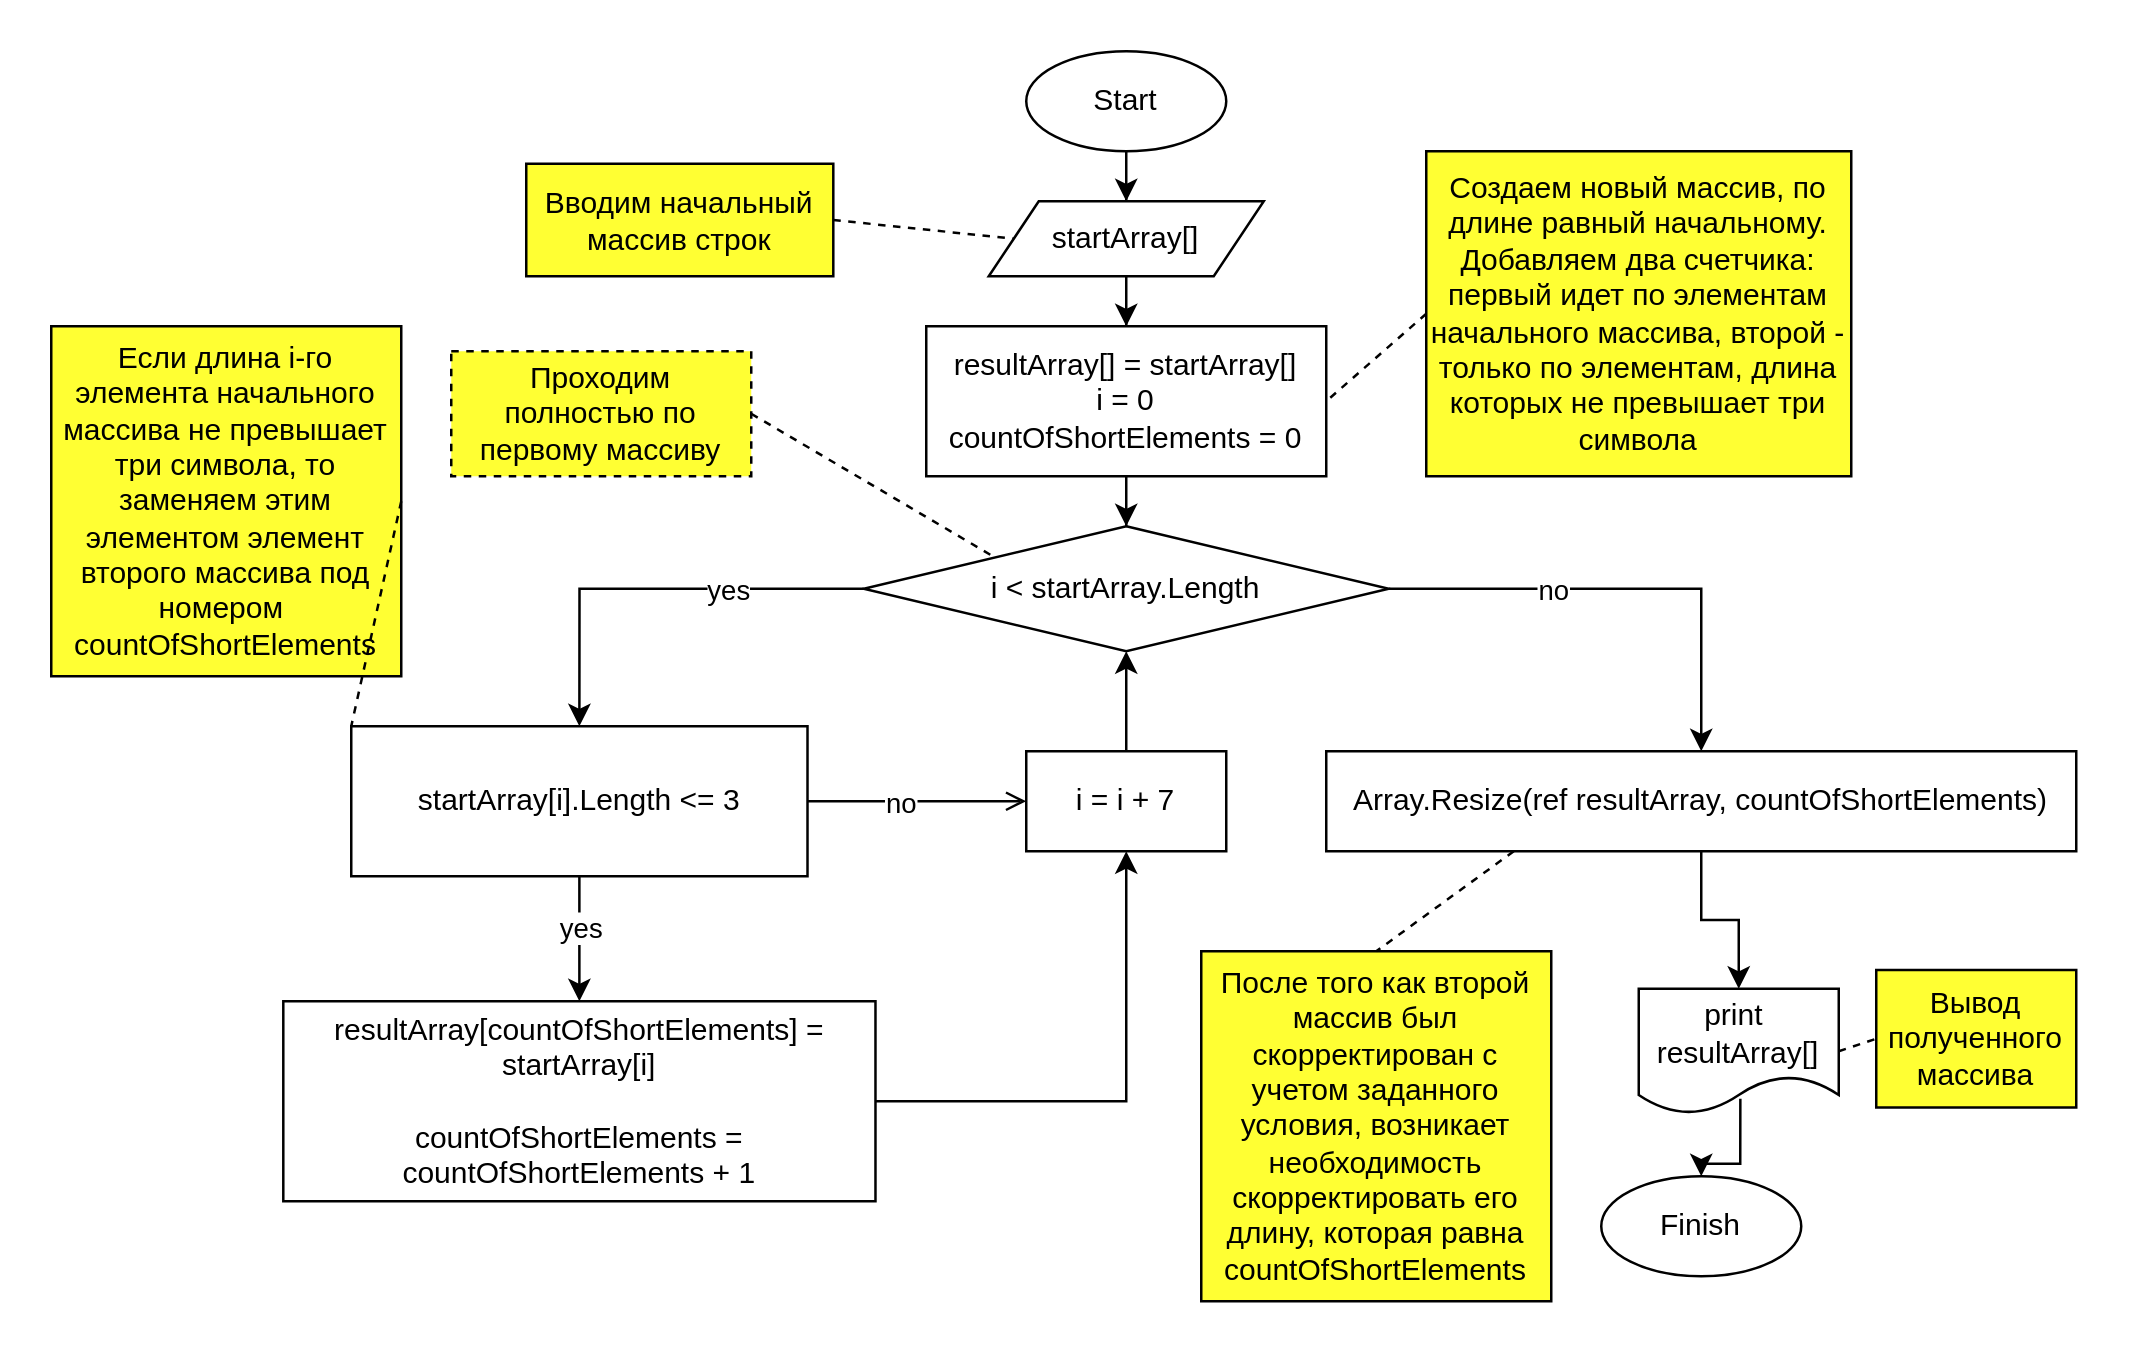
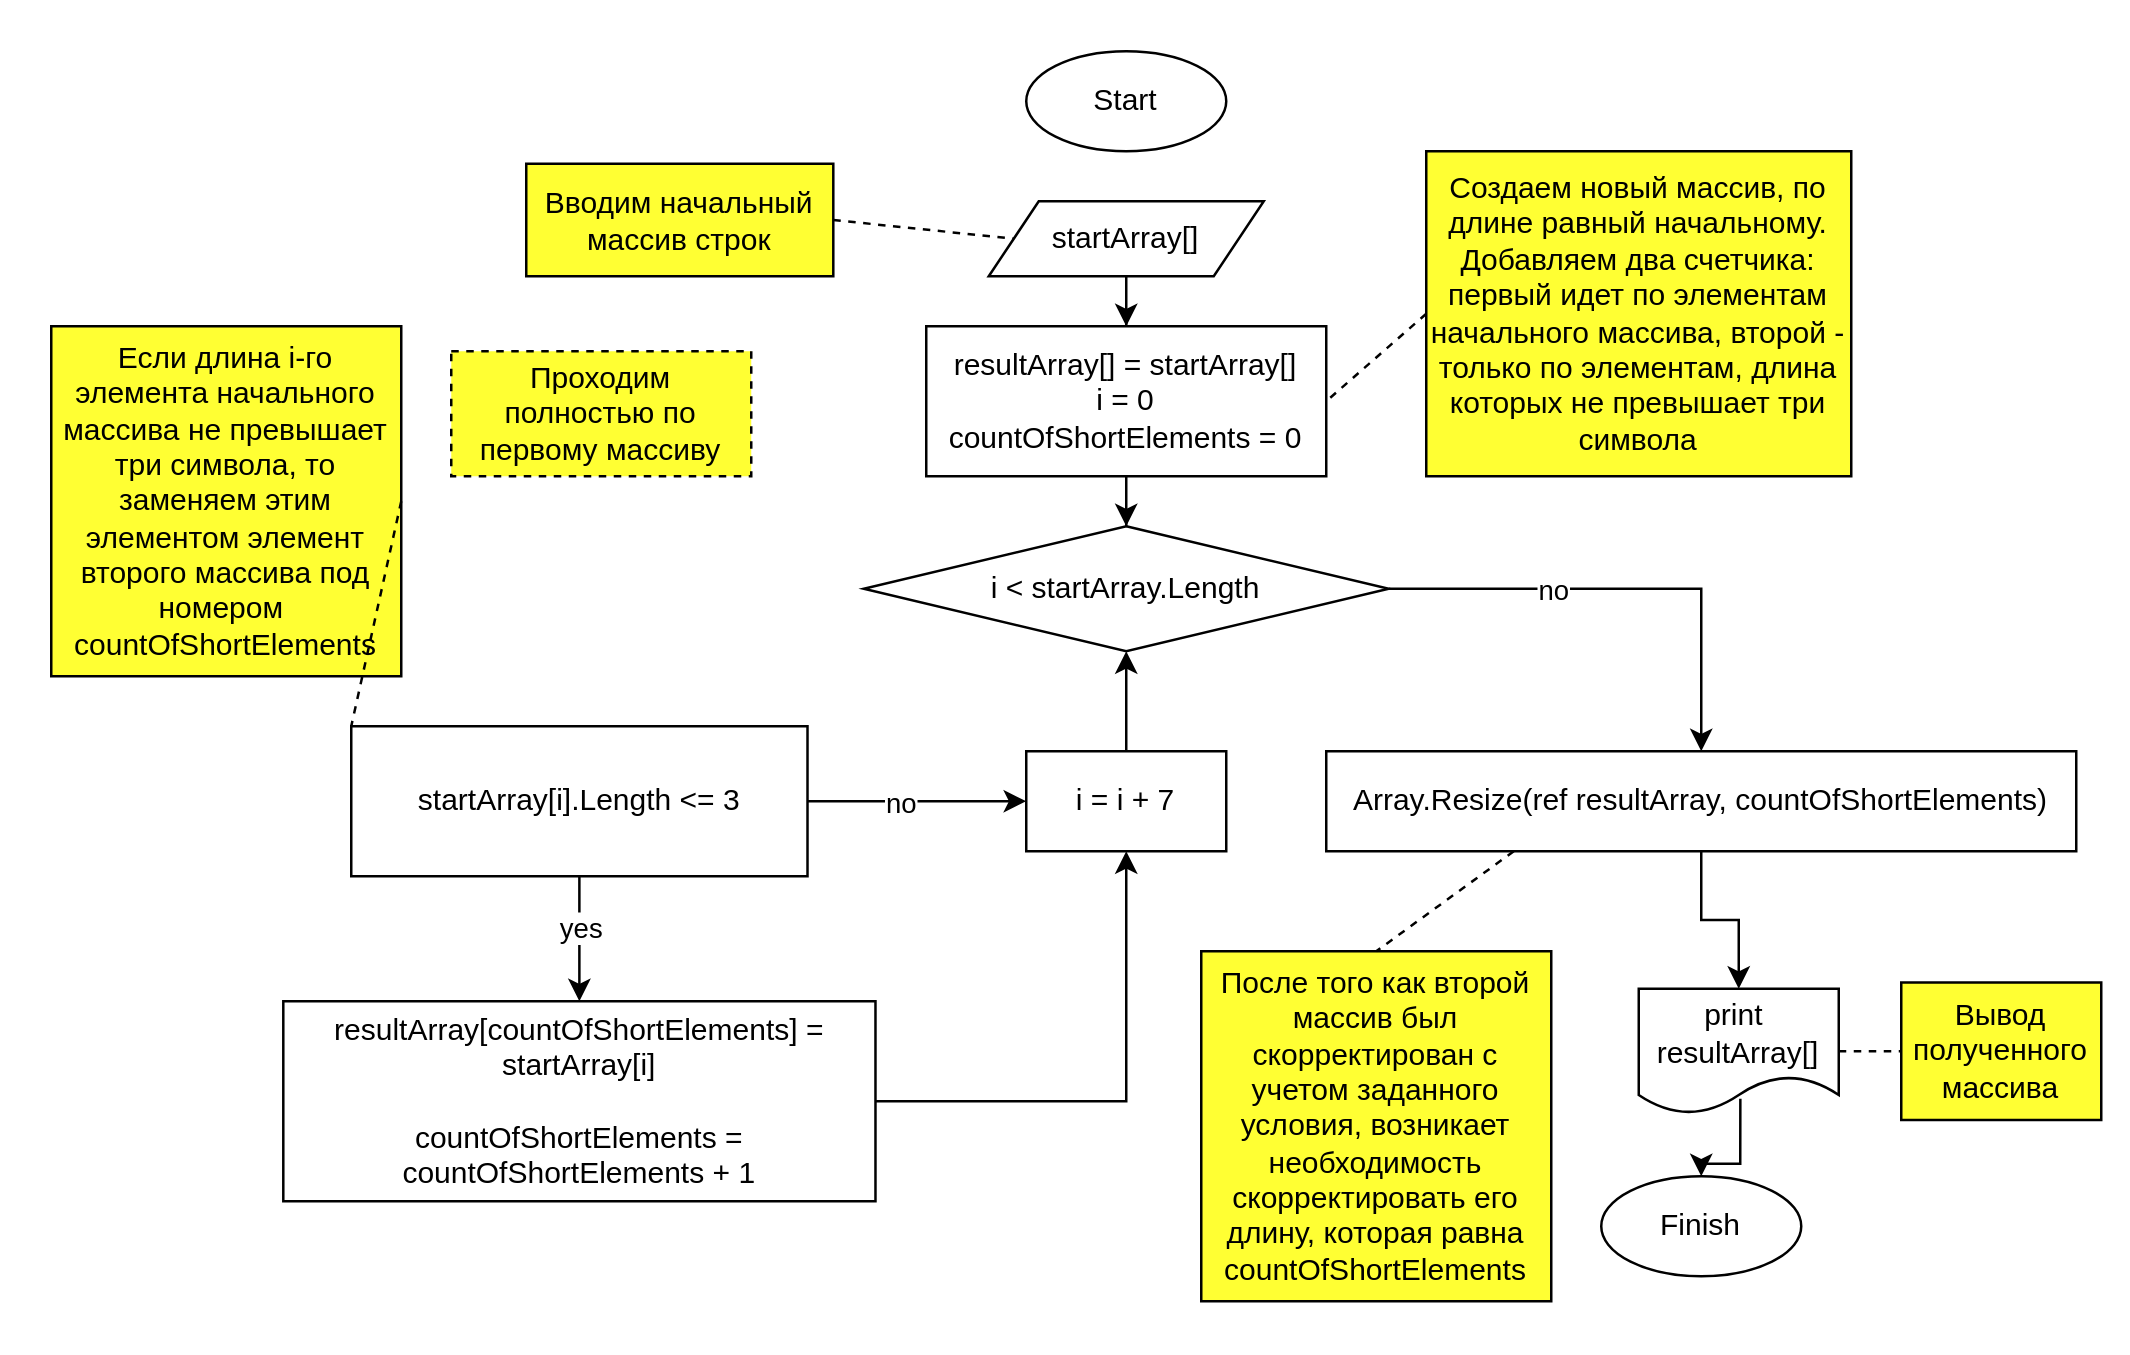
  <mxCell id="0" />
  <mxCell id="1" parent="0" />
- <mxCell id="2" style="edgeStyle=orthogonalEdgeStyle;rounded=0;orthogonalLoop=1;jettySize=auto;html=1;entryX=0.5;entryY=0;entryDx=0;entryDy=0;" edge="1" parent="1" source="3" target="6"><mxGeometry relative="1" as="geometry" /></mxCell>
  <mxCell id="3" value="Start" style="ellipse;whiteSpace=wrap;html=1;" vertex="1" parent="1"><mxGeometry x="410" y="20" width="80" height="40" as="geometry" /></mxCell>
  <mxCell id="4" value="Finish" style="ellipse;whiteSpace=wrap;html=1;" vertex="1" parent="1"><mxGeometry x="640" y="470" width="80" height="40" as="geometry" /></mxCell>
  <mxCell id="5" style="edgeStyle=orthogonalEdgeStyle;rounded=0;orthogonalLoop=1;jettySize=auto;html=1;" edge="1" parent="1" source="6" target="24"><mxGeometry relative="1" as="geometry" /></mxCell>
  <mxCell id="6" value="startArray[]" style="shape=parallelogram;perimeter=parallelogramPerimeter;whiteSpace=wrap;html=1;fixedSize=1;" vertex="1" parent="1"><mxGeometry x="395" y="80" width="110" height="30" as="geometry" /></mxCell>
  <mxCell id="7" style="edgeStyle=orthogonalEdgeStyle;rounded=0;orthogonalLoop=1;jettySize=auto;html=1;exitX=0.508;exitY=0.88;exitDx=0;exitDy=0;exitPerimeter=0;" edge="1" parent="1" source="8" target="4"><mxGeometry relative="1" as="geometry" /></mxCell>
  <mxCell id="8" value="print&amp;nbsp;&lt;div&gt;resultArray[]&lt;/div&gt;" style="shape=document;whiteSpace=wrap;html=1;boundedLbl=1;" vertex="1" parent="1"><mxGeometry x="655" y="395" width="80" height="50" as="geometry" /></mxCell>
- <mxCell id="9" style="edgeStyle=orthogonalEdgeStyle;rounded=0;orthogonalLoop=1;jettySize=auto;html=1;entryX=0.5;entryY=0;entryDx=0;entryDy=0;" edge="1" parent="1" source="13" target="18"><mxGeometry relative="1" as="geometry" /></mxCell>
- <mxCell id="10" value="yes" style="edgeLabel;html=1;align=center;verticalAlign=middle;resizable=0;points=[];" vertex="1" connectable="0" parent="9"><mxGeometry x="-0.416" y="1" relative="1" as="geometry"><mxPoint x="-6" y="-1" as="offset" /></mxGeometry></mxCell>
  <mxCell id="11" style="edgeStyle=orthogonalEdgeStyle;rounded=0;orthogonalLoop=1;jettySize=auto;html=1;entryX=0.5;entryY=0;entryDx=0;entryDy=0;exitX=1;exitY=0.5;exitDx=0;exitDy=0;" edge="1" parent="1" source="13" target="26"><mxGeometry relative="1" as="geometry" /></mxCell>
  <mxCell id="12" value="no" style="edgeLabel;html=1;align=center;verticalAlign=middle;resizable=0;points=[];" vertex="1" connectable="0" parent="11"><mxGeometry x="-0.178" y="-1" relative="1" as="geometry"><mxPoint x="-13" y="-1" as="offset" /></mxGeometry></mxCell>
  <mxCell id="13" value="i &amp;lt; startArray.Length" style="rhombus;whiteSpace=wrap;html=1;" vertex="1" parent="1"><mxGeometry x="345" y="210" width="210" height="50" as="geometry" /></mxCell>
- <mxCell id="14" style="edgeStyle=orthogonalEdgeStyle;rounded=0;orthogonalLoop=1;jettySize=auto;html=1;entryX=0;entryY=0.5;entryDx=0;entryDy=0;endArrow=open;" edge="1" parent="1" source="18" target="20"><mxGeometry relative="1" as="geometry" /></mxCell>
+ <mxCell id="14" style="edgeStyle=orthogonalEdgeStyle;rounded=0;orthogonalLoop=1;jettySize=auto;html=1;entryX=0;entryY=0.5;entryDx=0;entryDy=0;" edge="1" parent="1" source="18" target="20"><mxGeometry relative="1" as="geometry" /></mxCell>
  <mxCell id="15" value="no" style="edgeLabel;html=1;align=center;verticalAlign=middle;resizable=0;points=[];" vertex="1" connectable="0" parent="14"><mxGeometry x="-0.161" relative="1" as="geometry"><mxPoint as="offset" /></mxGeometry></mxCell>
  <mxCell id="16" style="edgeStyle=orthogonalEdgeStyle;rounded=0;orthogonalLoop=1;jettySize=auto;html=1;" edge="1" parent="1" source="18" target="22"><mxGeometry relative="1" as="geometry" /></mxCell>
  <mxCell id="17" value="yes" style="edgeLabel;html=1;align=center;verticalAlign=middle;resizable=0;points=[];" vertex="1" connectable="0" parent="16"><mxGeometry x="0.248" y="-3" relative="1" as="geometry"><mxPoint x="3" y="-11" as="offset" /></mxGeometry></mxCell>
  <mxCell id="18" value="startArray[i].Length &amp;lt;= 3" style="whiteSpace=wrap;html=1;rounded=0;" vertex="1" parent="1"><mxGeometry x="140" y="290" width="182.5" height="60" as="geometry" /></mxCell>
  <mxCell id="19" style="edgeStyle=orthogonalEdgeStyle;rounded=0;orthogonalLoop=1;jettySize=auto;html=1;entryX=0.5;entryY=1;entryDx=0;entryDy=0;" edge="1" parent="1" source="20" target="13"><mxGeometry relative="1" as="geometry" /></mxCell>
  <mxCell id="20" value="i = i + 7" style="rounded=0;whiteSpace=wrap;html=1;" vertex="1" parent="1"><mxGeometry x="410" y="300" width="80" height="40" as="geometry" /></mxCell>
  <mxCell id="21" style="edgeStyle=orthogonalEdgeStyle;rounded=0;orthogonalLoop=1;jettySize=auto;html=1;entryX=0.5;entryY=1;entryDx=0;entryDy=0;" edge="1" parent="1" source="22" target="20"><mxGeometry relative="1" as="geometry" /></mxCell>
  <mxCell id="22" value="resultArray[countOfShortElements] = startArray[i]&lt;div&gt;&lt;br&gt;&lt;/div&gt;&lt;div&gt;countOfShortElements = countOfShortElements + 1&lt;/div&gt;" style="rounded=0;whiteSpace=wrap;html=1;" vertex="1" parent="1"><mxGeometry x="112.82" y="400" width="236.87" height="80" as="geometry" /></mxCell>
  <mxCell id="23" style="edgeStyle=orthogonalEdgeStyle;rounded=0;orthogonalLoop=1;jettySize=auto;html=1;entryX=0.5;entryY=0;entryDx=0;entryDy=0;" edge="1" parent="1" source="24" target="13"><mxGeometry relative="1" as="geometry" /></mxCell>
  <mxCell id="24" value="resultArray[] = startArray[]&lt;div&gt;&lt;div&gt;i = 0&lt;/div&gt;&lt;div&gt;countOfShortElements = 0&lt;/div&gt;&lt;/div&gt;" style="rounded=0;whiteSpace=wrap;html=1;" vertex="1" parent="1"><mxGeometry x="370" y="130" width="160" height="60" as="geometry" /></mxCell>
  <mxCell id="25" style="edgeStyle=orthogonalEdgeStyle;rounded=0;orthogonalLoop=1;jettySize=auto;html=1;entryX=0.5;entryY=0;entryDx=0;entryDy=0;" edge="1" parent="1" source="26" target="8"><mxGeometry relative="1" as="geometry" /></mxCell>
  <mxCell id="26" value="Array.Resize(ref resultArray, countOfShortElements)" style="rounded=0;whiteSpace=wrap;html=1;" vertex="1" parent="1"><mxGeometry x="530" y="300" width="300" height="40" as="geometry" /></mxCell>
  <mxCell id="27" value="Вводим начальный массив строк" style="rounded=0;whiteSpace=wrap;html=1;fillColor=#FFFF33;" vertex="1" parent="1"><mxGeometry x="210" y="65" width="122.82" height="45" as="geometry" /></mxCell>
  <mxCell id="28" value="" style="endArrow=none;dashed=1;html=1;rounded=0;exitX=1;exitY=0.5;exitDx=0;exitDy=0;entryX=0;entryY=0.5;entryDx=0;entryDy=0;" edge="1" parent="1" source="27" target="6"><mxGeometry width="50" height="50" relative="1" as="geometry"><mxPoint x="310" y="320" as="sourcePoint" /><mxPoint x="360" y="270" as="targetPoint" /></mxGeometry></mxCell>
  <mxCell id="29" value="Создаем новый массив, по длине равный начальному.&lt;div&gt;Добавляем два счетчика:&lt;div&gt;первый идет по элементам начального массива, второй - только по элементам, длина которых не превышает три символа&lt;/div&gt;&lt;/div&gt;" style="rounded=0;whiteSpace=wrap;html=1;fillColor=#FFFF33;" vertex="1" parent="1"><mxGeometry x="570" y="60" width="170" height="130" as="geometry" /></mxCell>
  <mxCell id="30" value="" style="endArrow=none;dashed=1;html=1;rounded=0;entryX=1;entryY=0.5;entryDx=0;entryDy=0;exitX=0;exitY=0.5;exitDx=0;exitDy=0;" edge="1" parent="1" source="29" target="24"><mxGeometry width="50" height="50" relative="1" as="geometry"><mxPoint x="310" y="320" as="sourcePoint" /><mxPoint x="360" y="270" as="targetPoint" /></mxGeometry></mxCell>
  <mxCell id="31" value="Проходим полностью по первому массиву" style="rounded=0;whiteSpace=wrap;html=1;fillColor=#FFFF33;dashed=1;" vertex="1" parent="1"><mxGeometry x="180" y="140" width="120" height="50" as="geometry" /></mxCell>
- <mxCell id="32" value="" style="endArrow=none;dashed=1;html=1;rounded=0;exitX=1;exitY=0.5;exitDx=0;exitDy=0;entryX=0;entryY=0;entryDx=0;entryDy=0;" edge="1" parent="1" source="31" target="13"><mxGeometry width="50" height="50" relative="1" as="geometry"><mxPoint x="310" y="320" as="sourcePoint" /><mxPoint x="360" y="270" as="targetPoint" /></mxGeometry></mxCell>
  <mxCell id="33" value="Если длина i-го элемента начального массива не превышает три символа, то заменяем этим элементом элемент второго массива под номером&amp;nbsp; countOfShortElements" style="rounded=0;whiteSpace=wrap;html=1;fillColor=#FFFF33;" vertex="1" parent="1"><mxGeometry x="20" y="130" width="140" height="140" as="geometry" /></mxCell>
  <mxCell id="34" value="" style="endArrow=none;dashed=1;html=1;rounded=0;exitX=1;exitY=0.5;exitDx=0;exitDy=0;entryX=0;entryY=0;entryDx=0;entryDy=0;" edge="1" parent="1" source="33" target="18"><mxGeometry width="50" height="50" relative="1" as="geometry"><mxPoint x="310" y="320" as="sourcePoint" /><mxPoint x="360" y="270" as="targetPoint" /></mxGeometry></mxCell>
  <mxCell id="35" value="После того как второй массив был скорректирован с учетом заданного условия, возникает необходимость скорректировать его длину, которая равна countOfShortElements" style="rounded=0;whiteSpace=wrap;html=1;fillColor=#FFFF33;" vertex="1" parent="1"><mxGeometry x="480" y="380" width="140" height="140" as="geometry" /></mxCell>
  <mxCell id="36" value="" style="endArrow=none;dashed=1;html=1;rounded=0;entryX=0.5;entryY=0;entryDx=0;entryDy=0;exitX=0.25;exitY=1;exitDx=0;exitDy=0;" edge="1" parent="1" source="26" target="35"><mxGeometry width="50" height="50" relative="1" as="geometry"><mxPoint x="780" y="320" as="sourcePoint" /><mxPoint x="830" y="270" as="targetPoint" /></mxGeometry></mxCell>
- <mxCell id="37" value="Вывод полученного массива" style="rounded=0;whiteSpace=wrap;html=1;fillColor=#FFFF33;" vertex="1" parent="1"><mxGeometry x="750" y="387.5" width="80" height="55" as="geometry" /></mxCell>
+ <mxCell id="37" value="Вывод полученного массива" style="rounded=0;whiteSpace=wrap;html=1;fillColor=#FFFF33;" vertex="1" parent="1"><mxGeometry x="760" y="392.5" width="80" height="55" as="geometry" /></mxCell>
  <mxCell id="38" value="" style="endArrow=none;dashed=1;html=1;rounded=0;entryX=0;entryY=0.5;entryDx=0;entryDy=0;exitX=1;exitY=0.5;exitDx=0;exitDy=0;" edge="1" parent="1" source="8" target="37"><mxGeometry width="50" height="50" relative="1" as="geometry"><mxPoint x="740" y="400" as="sourcePoint" /><mxPoint x="830" y="270" as="targetPoint" /></mxGeometry></mxCell>
